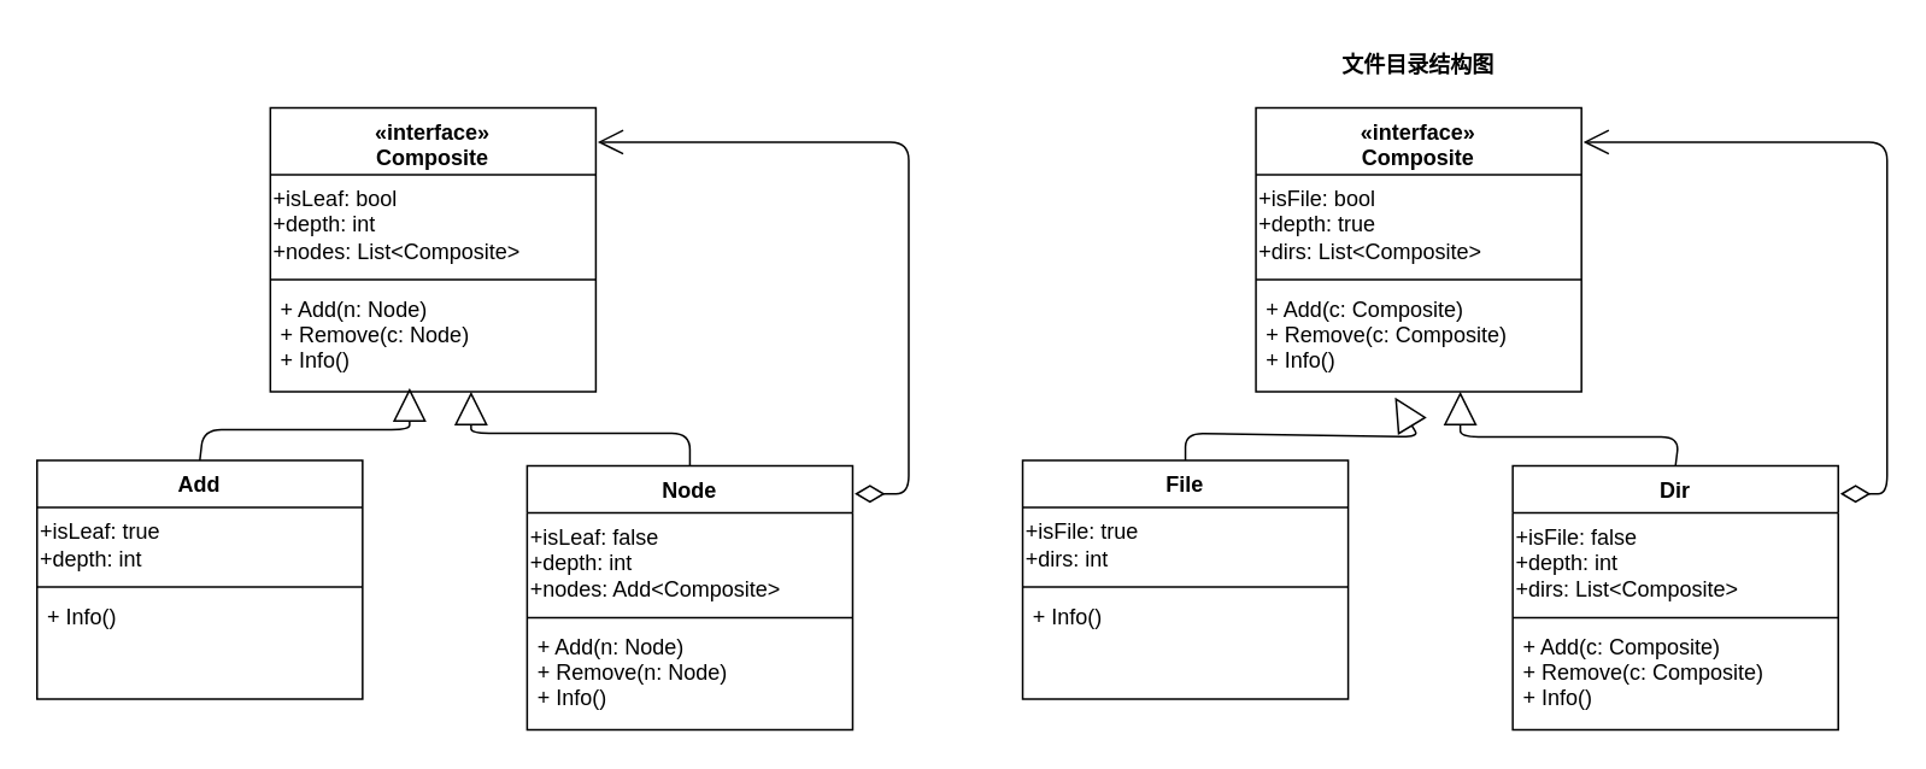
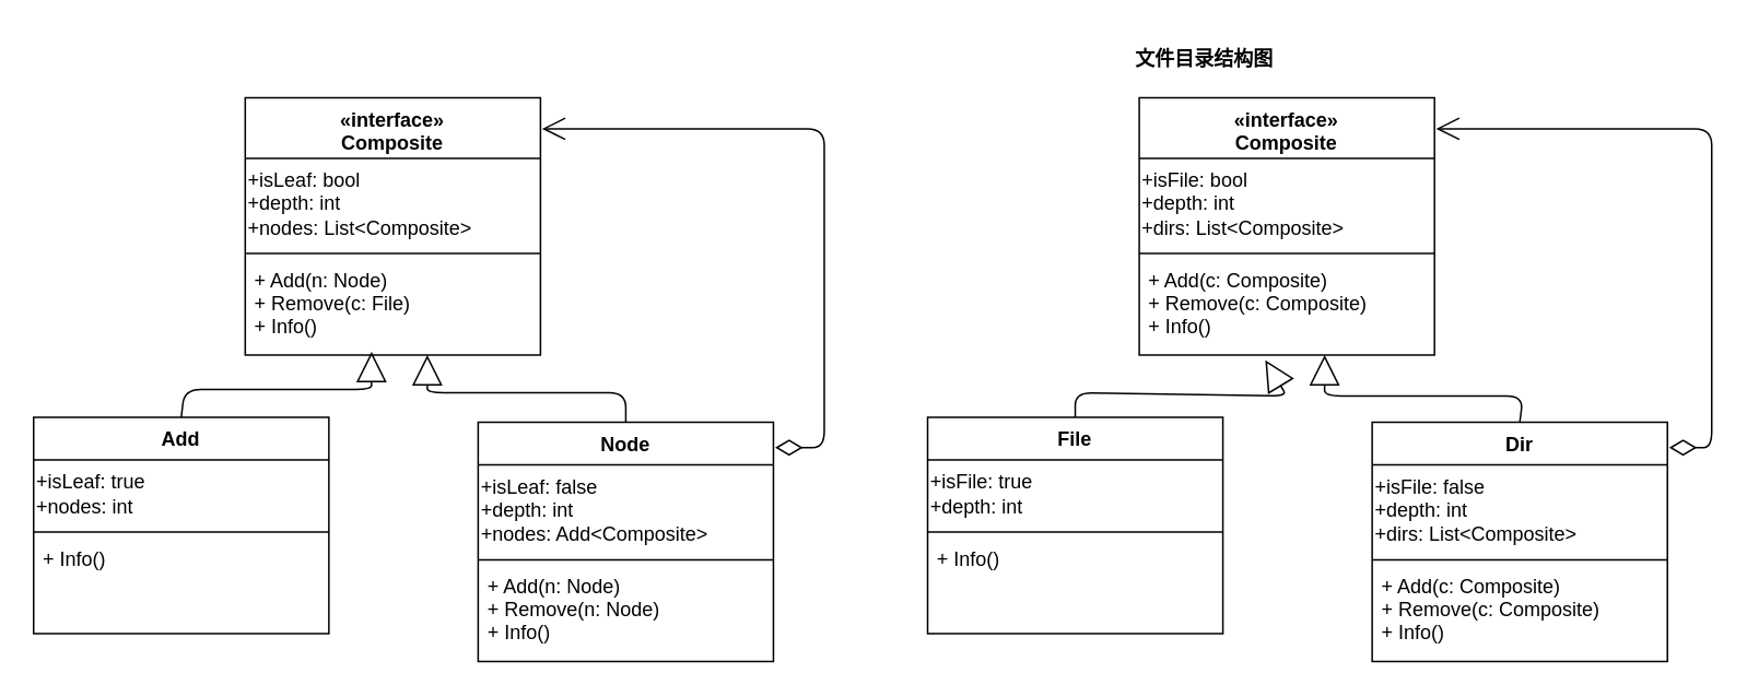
  <mxCell id="0" />
  <mxCell id="1" parent="0" />
  <mxCell id="2" value="«interface»&#10;Composite" style="swimlane;fontStyle=1;align=center;verticalAlign=top;childLayout=stackLayout;horizontal=1;startSize=37;horizontalStack=0;resizeParent=1;resizeParentMax=0;resizeLast=0;collapsible=1;marginBottom=0;" parent="1" vertex="1"><mxGeometry x="149" y="59" width="180" height="157" as="geometry" /></mxCell>
  <mxCell id="3" value="+isLeaf: bool&lt;br&gt;+depth: int&lt;br&gt;+nodes: List&amp;lt;Composite&amp;gt;" style="text;html=1;align=left;verticalAlign=middle;resizable=0;points=[];autosize=1;strokeColor=none;fillColor=none;" parent="2" vertex="1"><mxGeometry y="37" width="180" height="55" as="geometry" /></mxCell>
  <mxCell id="4" value="" style="line;strokeWidth=1;fillColor=none;align=left;verticalAlign=middle;spacingTop=-1;spacingLeft=3;spacingRight=3;rotatable=0;labelPosition=right;points=[];portConstraint=eastwest;strokeColor=inherit;" parent="2" vertex="1"><mxGeometry y="92" width="180" height="6" as="geometry" /></mxCell>
- <mxCell id="5" value="+ Add(n: Node)&#10;+ Remove(c: Node)&#10;+ Info()" style="text;strokeColor=none;fillColor=none;align=left;verticalAlign=top;spacingLeft=4;spacingRight=4;overflow=hidden;rotatable=0;points=[[0,0.5],[1,0.5]];portConstraint=eastwest;" parent="2" vertex="1"><mxGeometry y="98" width="180" height="59" as="geometry" /></mxCell>
+ <mxCell id="5" value="+ Add(n: Node)&#10;+ Remove(c: File)&#10;+ Info()" style="text;strokeColor=none;fillColor=none;align=left;verticalAlign=top;spacingLeft=4;spacingRight=4;overflow=hidden;rotatable=0;points=[[0,0.5],[1,0.5]];portConstraint=eastwest;" parent="2" vertex="1"><mxGeometry y="98" width="180" height="59" as="geometry" /></mxCell>
  <mxCell id="6" value="Add" style="swimlane;fontStyle=1;align=center;verticalAlign=top;childLayout=stackLayout;horizontal=1;startSize=26;horizontalStack=0;resizeParent=1;resizeParentMax=0;resizeLast=0;collapsible=1;marginBottom=0;" parent="1" vertex="1"><mxGeometry x="20" y="254" width="180" height="132" as="geometry" /></mxCell>
- <mxCell id="7" value="+isLeaf: true&lt;br&gt;+depth: int" style="text;html=1;align=left;verticalAlign=middle;resizable=0;points=[];autosize=1;strokeColor=none;fillColor=none;" parent="6" vertex="1"><mxGeometry y="26" width="180" height="41" as="geometry" /></mxCell>
+ <mxCell id="7" value="+isLeaf: true&lt;br&gt;+nodes: int" style="text;html=1;align=left;verticalAlign=middle;resizable=0;points=[];autosize=1;strokeColor=none;fillColor=none;" parent="6" vertex="1"><mxGeometry y="26" width="180" height="41" as="geometry" /></mxCell>
  <mxCell id="8" value="" style="line;strokeWidth=1;fillColor=none;align=left;verticalAlign=middle;spacingTop=-1;spacingLeft=3;spacingRight=3;rotatable=0;labelPosition=right;points=[];portConstraint=eastwest;strokeColor=inherit;" parent="6" vertex="1"><mxGeometry y="67" width="180" height="6" as="geometry" /></mxCell>
  <mxCell id="9" value="+ Info()" style="text;strokeColor=none;fillColor=none;align=left;verticalAlign=top;spacingLeft=4;spacingRight=4;overflow=hidden;rotatable=0;points=[[0,0.5],[1,0.5]];portConstraint=eastwest;" parent="6" vertex="1"><mxGeometry y="73" width="180" height="59" as="geometry" /></mxCell>
  <mxCell id="10" value="Node" style="swimlane;fontStyle=1;align=center;verticalAlign=top;childLayout=stackLayout;horizontal=1;startSize=26;horizontalStack=0;resizeParent=1;resizeParentMax=0;resizeLast=0;collapsible=1;marginBottom=0;" parent="1" vertex="1"><mxGeometry x="291" y="257" width="180" height="146" as="geometry" /></mxCell>
  <mxCell id="11" value="+isLeaf: false&lt;br&gt;+depth: int&lt;br&gt;+nodes: Add&amp;lt;Composite&amp;gt;" style="text;html=1;align=left;verticalAlign=middle;resizable=0;points=[];autosize=1;strokeColor=none;fillColor=none;" parent="10" vertex="1"><mxGeometry y="26" width="180" height="55" as="geometry" /></mxCell>
  <mxCell id="12" value="" style="line;strokeWidth=1;fillColor=none;align=left;verticalAlign=middle;spacingTop=-1;spacingLeft=3;spacingRight=3;rotatable=0;labelPosition=right;points=[];portConstraint=eastwest;strokeColor=inherit;" parent="10" vertex="1"><mxGeometry y="81" width="180" height="6" as="geometry" /></mxCell>
  <mxCell id="13" value="+ Add(n: Node)&#10;+ Remove(n: Node)&#10;+ Info()" style="text;strokeColor=none;fillColor=none;align=left;verticalAlign=top;spacingLeft=4;spacingRight=4;overflow=hidden;rotatable=0;points=[[0,0.5],[1,0.5]];portConstraint=eastwest;" parent="10" vertex="1"><mxGeometry y="87" width="180" height="59" as="geometry" /></mxCell>
  <mxCell id="14" value="" style="endArrow=open;html=1;endSize=12;startArrow=diamondThin;startSize=14;startFill=0;edgeStyle=orthogonalEdgeStyle;align=left;verticalAlign=bottom;exitX=1.006;exitY=0.106;exitDx=0;exitDy=0;exitPerimeter=0;" parent="1" source="10" edge="1"><mxGeometry x="-1" y="3" relative="1" as="geometry"><mxPoint x="513" y="294" as="sourcePoint" /><mxPoint x="330" y="78" as="targetPoint" /><Array as="points"><mxPoint x="502" y="273" /><mxPoint x="502" y="78" /></Array></mxGeometry></mxCell>
  <mxCell id="15" value="" style="endArrow=block;endSize=16;endFill=0;html=1;exitX=0.5;exitY=0;exitDx=0;exitDy=0;" parent="1" source="6" edge="1"><mxGeometry width="160" relative="1" as="geometry"><mxPoint x="302" y="210" as="sourcePoint" /><mxPoint x="226" y="214" as="targetPoint" /><Array as="points"><mxPoint x="112" y="237" /><mxPoint x="226" y="237" /></Array></mxGeometry></mxCell>
  <mxCell id="16" value="" style="endArrow=block;endSize=16;endFill=0;html=1;exitX=0.5;exitY=0;exitDx=0;exitDy=0;" parent="1" source="10" edge="1"><mxGeometry width="160" relative="1" as="geometry"><mxPoint x="302" y="210" as="sourcePoint" /><mxPoint x="260" y="216" as="targetPoint" /><Array as="points"><mxPoint x="381" y="239" /><mxPoint x="260" y="239" /></Array></mxGeometry></mxCell>
- <mxCell id="17" value="文件目录结构图" style="text;align=center;fontStyle=1;verticalAlign=middle;spacingLeft=3;spacingRight=3;strokeColor=none;rotatable=0;points=[[0,0.5],[1,0.5]];portConstraint=eastwest;" parent="1" vertex="1"><mxGeometry x="724" y="20" width="120" height="30" as="geometry" /></mxCell>
+ <mxCell id="17" value="文件目录结构图" style="text;align=center;fontStyle=1;verticalAlign=middle;spacingLeft=3;spacingRight=3;strokeColor=none;rotatable=0;points=[[0,0.5],[1,0.5]];portConstraint=eastwest;" parent="1" vertex="1"><mxGeometry x="674" y="20" width="120" height="30" as="geometry" /></mxCell>
  <mxCell id="18" value="«interface»&#10;Composite" style="swimlane;fontStyle=1;align=center;verticalAlign=top;childLayout=stackLayout;horizontal=1;startSize=37;horizontalStack=0;resizeParent=1;resizeParentMax=0;resizeLast=0;collapsible=1;marginBottom=0;" parent="1" vertex="1"><mxGeometry x="694" y="59" width="180" height="157" as="geometry" /></mxCell>
- <mxCell id="19" value="+isFile: bool&lt;br&gt;+depth: true&lt;br&gt;+dirs: List&amp;lt;Composite&amp;gt;" style="text;html=1;align=left;verticalAlign=middle;resizable=0;points=[];autosize=1;strokeColor=none;fillColor=none;" parent="18" vertex="1"><mxGeometry y="37" width="180" height="55" as="geometry" /></mxCell>
+ <mxCell id="19" value="+isFile: bool&lt;br&gt;+depth: int&lt;br&gt;+dirs: List&amp;lt;Composite&amp;gt;" style="text;html=1;align=left;verticalAlign=middle;resizable=0;points=[];autosize=1;strokeColor=none;fillColor=none;" parent="18" vertex="1"><mxGeometry y="37" width="180" height="55" as="geometry" /></mxCell>
  <mxCell id="20" value="" style="line;strokeWidth=1;fillColor=none;align=left;verticalAlign=middle;spacingTop=-1;spacingLeft=3;spacingRight=3;rotatable=0;labelPosition=right;points=[];portConstraint=eastwest;strokeColor=inherit;" parent="18" vertex="1"><mxGeometry y="92" width="180" height="6" as="geometry" /></mxCell>
  <mxCell id="21" value="+ Add(c: Composite)&#10;+ Remove(c: Composite)&#10;+ Info()" style="text;strokeColor=none;fillColor=none;align=left;verticalAlign=top;spacingLeft=4;spacingRight=4;overflow=hidden;rotatable=0;points=[[0,0.5],[1,0.5]];portConstraint=eastwest;" parent="18" vertex="1"><mxGeometry y="98" width="180" height="59" as="geometry" /></mxCell>
  <mxCell id="22" value="File" style="swimlane;fontStyle=1;align=center;verticalAlign=top;childLayout=stackLayout;horizontal=1;startSize=26;horizontalStack=0;resizeParent=1;resizeParentMax=0;resizeLast=0;collapsible=1;marginBottom=0;" parent="1" vertex="1"><mxGeometry x="565" y="254" width="180" height="132" as="geometry" /></mxCell>
- <mxCell id="23" value="+isFile: true&lt;br&gt;+dirs: int" style="text;html=1;align=left;verticalAlign=middle;resizable=0;points=[];autosize=1;strokeColor=none;fillColor=none;" parent="22" vertex="1"><mxGeometry y="26" width="180" height="41" as="geometry" /></mxCell>
+ <mxCell id="23" value="+isFile: true&lt;br&gt;+depth: int" style="text;html=1;align=left;verticalAlign=middle;resizable=0;points=[];autosize=1;strokeColor=none;fillColor=none;" parent="22" vertex="1"><mxGeometry y="26" width="180" height="41" as="geometry" /></mxCell>
  <mxCell id="24" value="" style="line;strokeWidth=1;fillColor=none;align=left;verticalAlign=middle;spacingTop=-1;spacingLeft=3;spacingRight=3;rotatable=0;labelPosition=right;points=[];portConstraint=eastwest;strokeColor=inherit;" parent="22" vertex="1"><mxGeometry y="67" width="180" height="6" as="geometry" /></mxCell>
  <mxCell id="25" value="+ Info()" style="text;strokeColor=none;fillColor=none;align=left;verticalAlign=top;spacingLeft=4;spacingRight=4;overflow=hidden;rotatable=0;points=[[0,0.5],[1,0.5]];portConstraint=eastwest;" parent="22" vertex="1"><mxGeometry y="73" width="180" height="59" as="geometry" /></mxCell>
  <mxCell id="26" value="Dir" style="swimlane;fontStyle=1;align=center;verticalAlign=top;childLayout=stackLayout;horizontal=1;startSize=26;horizontalStack=0;resizeParent=1;resizeParentMax=0;resizeLast=0;collapsible=1;marginBottom=0;" parent="1" vertex="1"><mxGeometry x="836" y="257" width="180" height="146" as="geometry" /></mxCell>
  <mxCell id="27" value="+isFile: false&lt;br&gt;+depth: int&lt;br&gt;+dirs: List&amp;lt;Composite&amp;gt;" style="text;html=1;align=left;verticalAlign=middle;resizable=0;points=[];autosize=1;strokeColor=none;fillColor=none;" parent="26" vertex="1"><mxGeometry y="26" width="180" height="55" as="geometry" /></mxCell>
  <mxCell id="28" value="" style="line;strokeWidth=1;fillColor=none;align=left;verticalAlign=middle;spacingTop=-1;spacingLeft=3;spacingRight=3;rotatable=0;labelPosition=right;points=[];portConstraint=eastwest;strokeColor=inherit;" parent="26" vertex="1"><mxGeometry y="81" width="180" height="6" as="geometry" /></mxCell>
  <mxCell id="29" value="+ Add(c: Composite)&#10;+ Remove(c: Composite)&#10;+ Info()" style="text;strokeColor=none;fillColor=none;align=left;verticalAlign=top;spacingLeft=4;spacingRight=4;overflow=hidden;rotatable=0;points=[[0,0.5],[1,0.5]];portConstraint=eastwest;" parent="26" vertex="1"><mxGeometry y="87" width="180" height="59" as="geometry" /></mxCell>
  <mxCell id="30" value="" style="endArrow=open;html=1;endSize=12;startArrow=diamondThin;startSize=14;startFill=0;edgeStyle=orthogonalEdgeStyle;align=left;verticalAlign=bottom;exitX=1.006;exitY=0.106;exitDx=0;exitDy=0;exitPerimeter=0;" parent="1" source="26" edge="1"><mxGeometry x="-1" y="3" relative="1" as="geometry"><mxPoint x="1058" y="294" as="sourcePoint" /><mxPoint x="875" y="78" as="targetPoint" /><Array as="points"><mxPoint x="1043" y="273" /><mxPoint x="1043" y="78" /></Array></mxGeometry></mxCell>
  <mxCell id="31" value="" style="endArrow=block;endSize=16;endFill=0;html=1;exitX=0.5;exitY=0;exitDx=0;exitDy=0;entryX=0.427;entryY=1.054;entryDx=0;entryDy=0;entryPerimeter=0;" parent="1" source="22" target="21" edge="1"><mxGeometry width="160" relative="1" as="geometry"><mxPoint x="847" y="210" as="sourcePoint" /><mxPoint x="1007" y="210" as="targetPoint" /><Array as="points"><mxPoint x="655" y="239" /><mxPoint x="784" y="241" /></Array></mxGeometry></mxCell>
  <mxCell id="32" value="" style="endArrow=block;endSize=16;endFill=0;html=1;exitX=0.5;exitY=0;exitDx=0;exitDy=0;" parent="1" source="26" edge="1"><mxGeometry width="160" relative="1" as="geometry"><mxPoint x="847" y="210" as="sourcePoint" /><mxPoint x="807" y="216" as="targetPoint" /><Array as="points"><mxPoint x="928" y="241" /><mxPoint x="807" y="241" /></Array></mxGeometry></mxCell>
